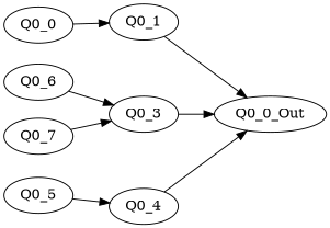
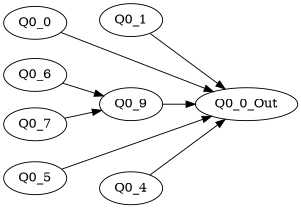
  digraph {
    rankdir=LR
    Q0_1
    Q0_0_Out
    n3 [label=Q0_0]
-   Q0_3
+   Q0_3 [label=Q0_9]
    Q0_4
    Q0_5
    Q0_6
    Q0_7
    Q0_1 -> Q0_0_Out
-   n3 -> Q0_1
+   n3 -> Q0_0_Out
    Q0_3 -> Q0_0_Out
    Q0_4 -> Q0_0_Out
-   Q0_5 -> Q0_4
+   Q0_5 -> Q0_0_Out
    Q0_6 -> Q0_3
    Q0_7 -> Q0_3
  }
